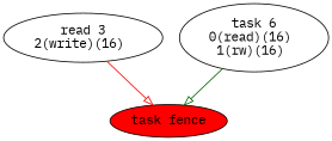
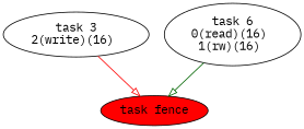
  digraph {
    fontname="IBM Plex Mono"
    node [fillcolor=white style=filled fontname="IBM Plex Mono"]
    edge [arrowhead=onormal fontname="IBM Plex Mono"]
    n1 [fillcolor=red label="task fence"]
-   n2 [label="read 3\n2(write)(16) "]
+   n2 [label="task 3\n2(write)(16) "]
    n3 [label="task 6\n0(read)(16) \n1(rw)(16) "]
    n2 -> n1 [color=red]
    n3 -> n1 [color=darkgreen]
  }
